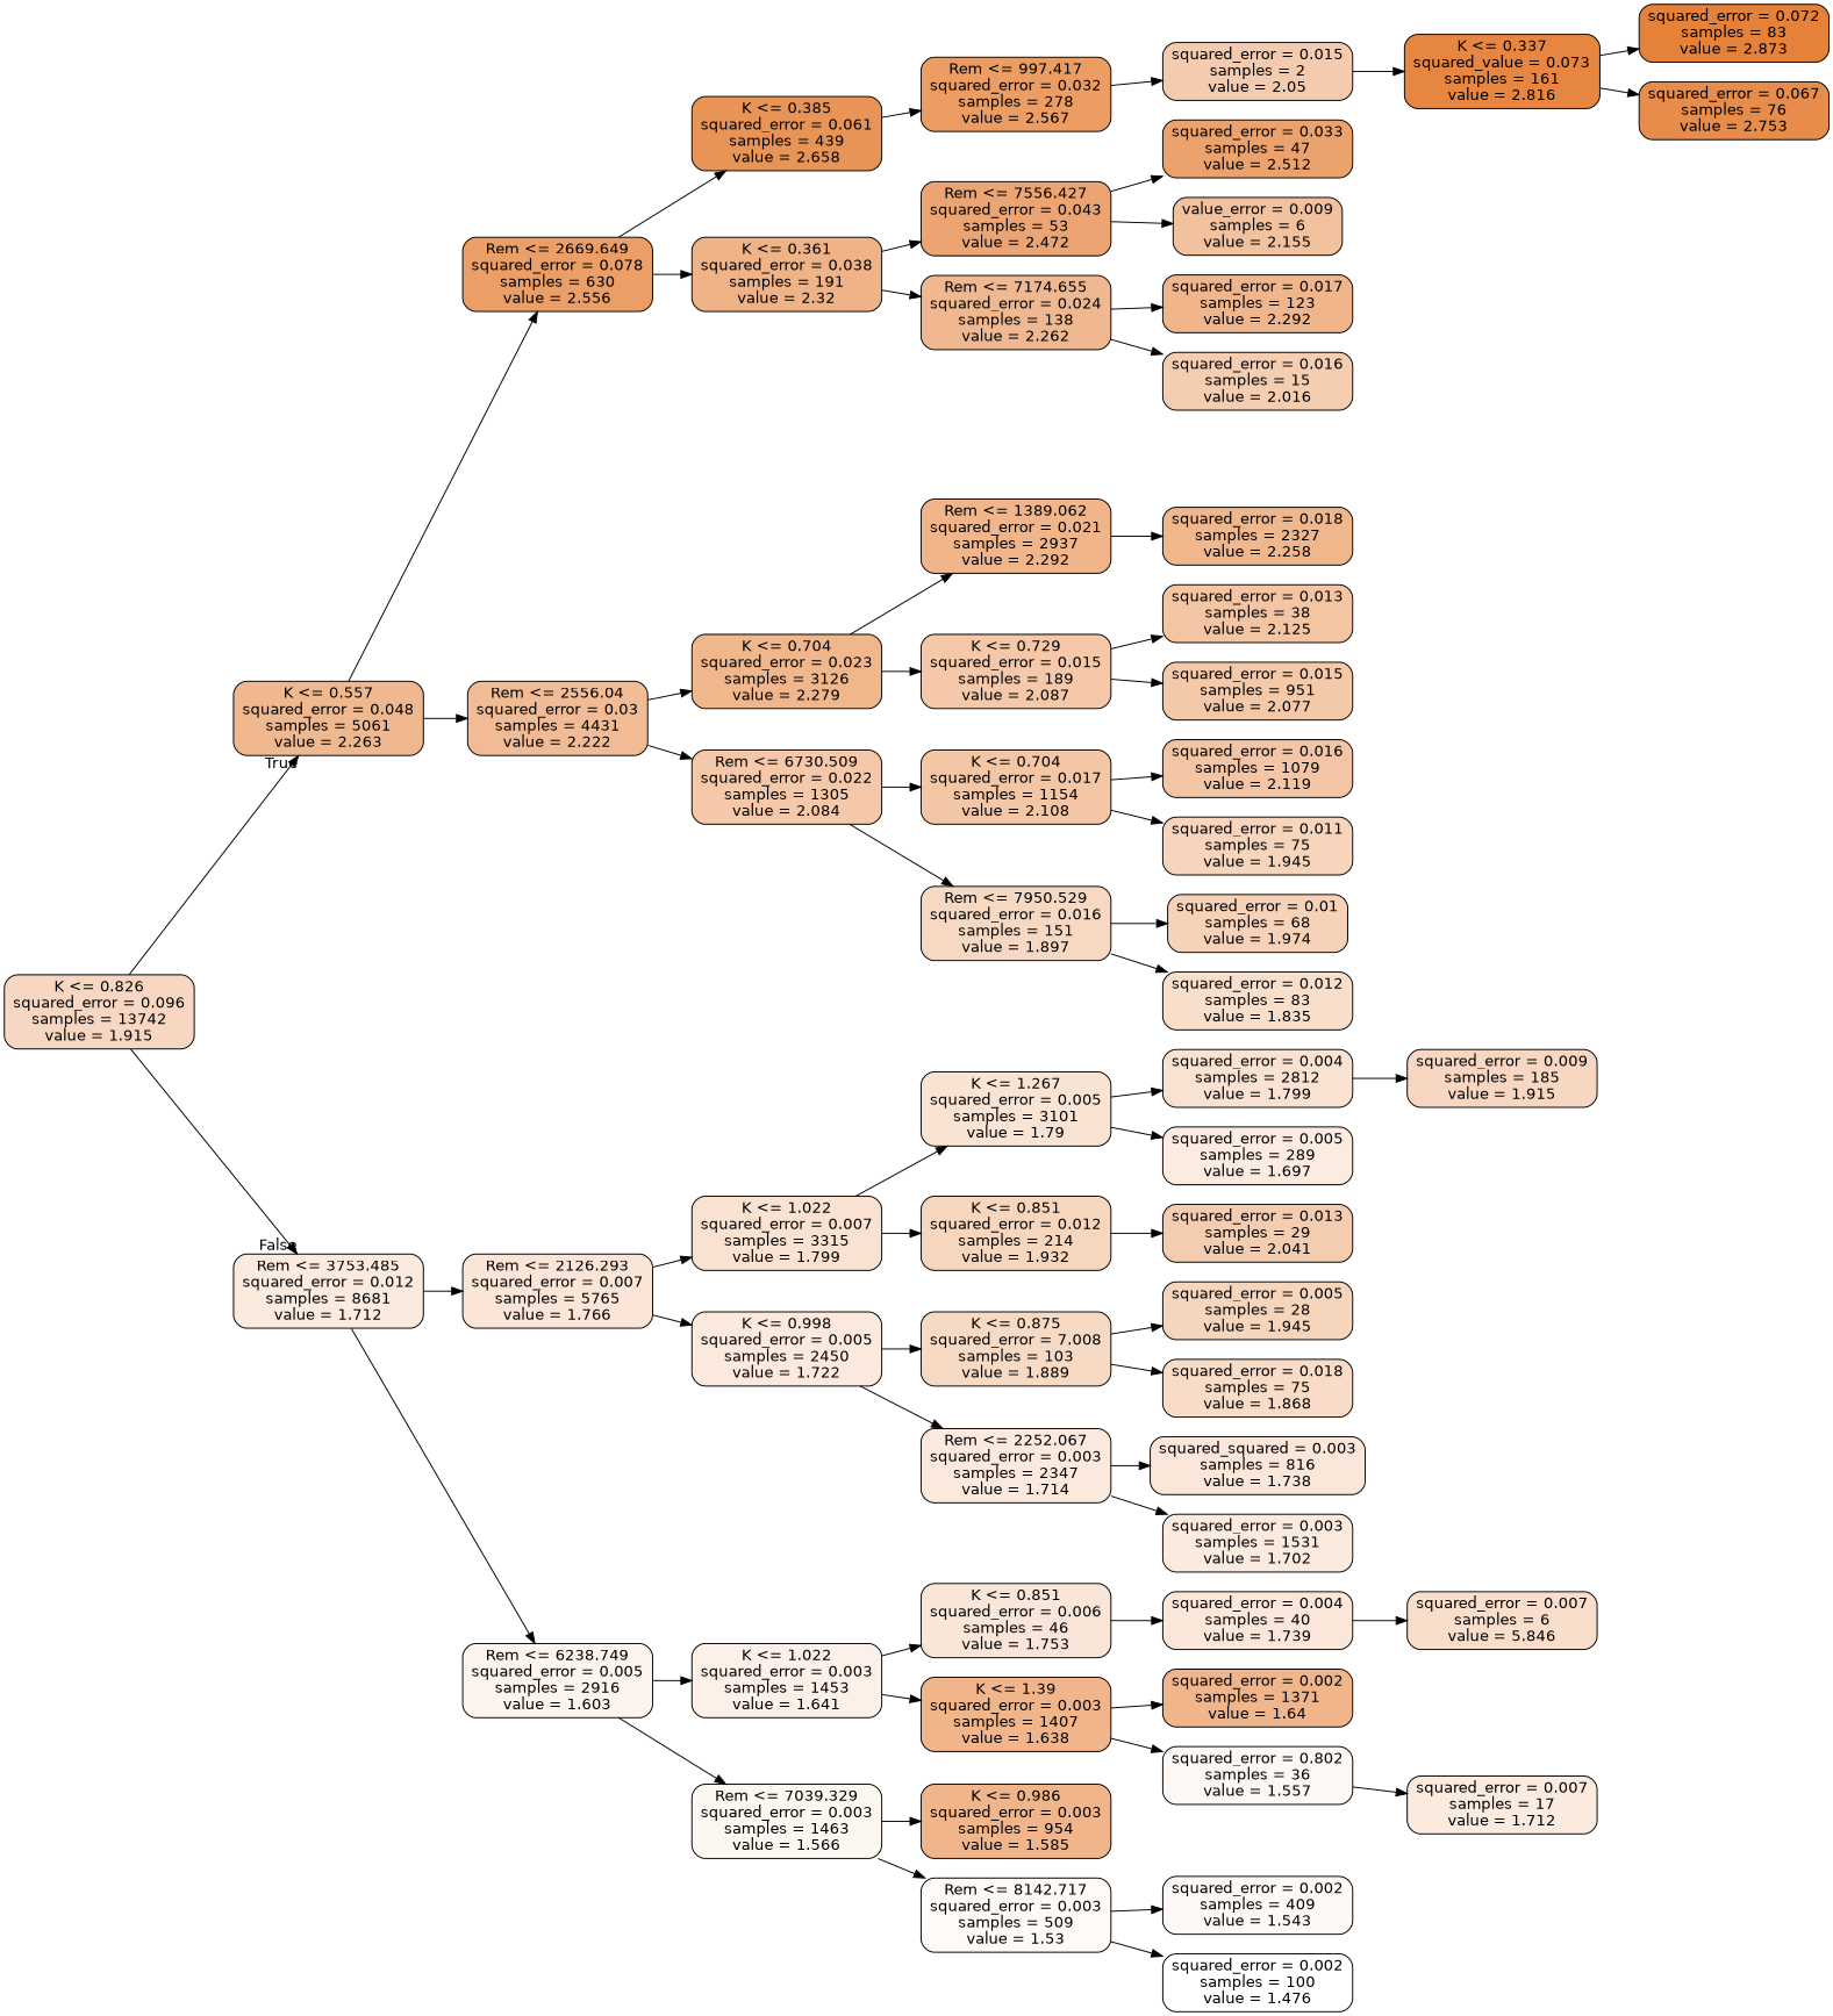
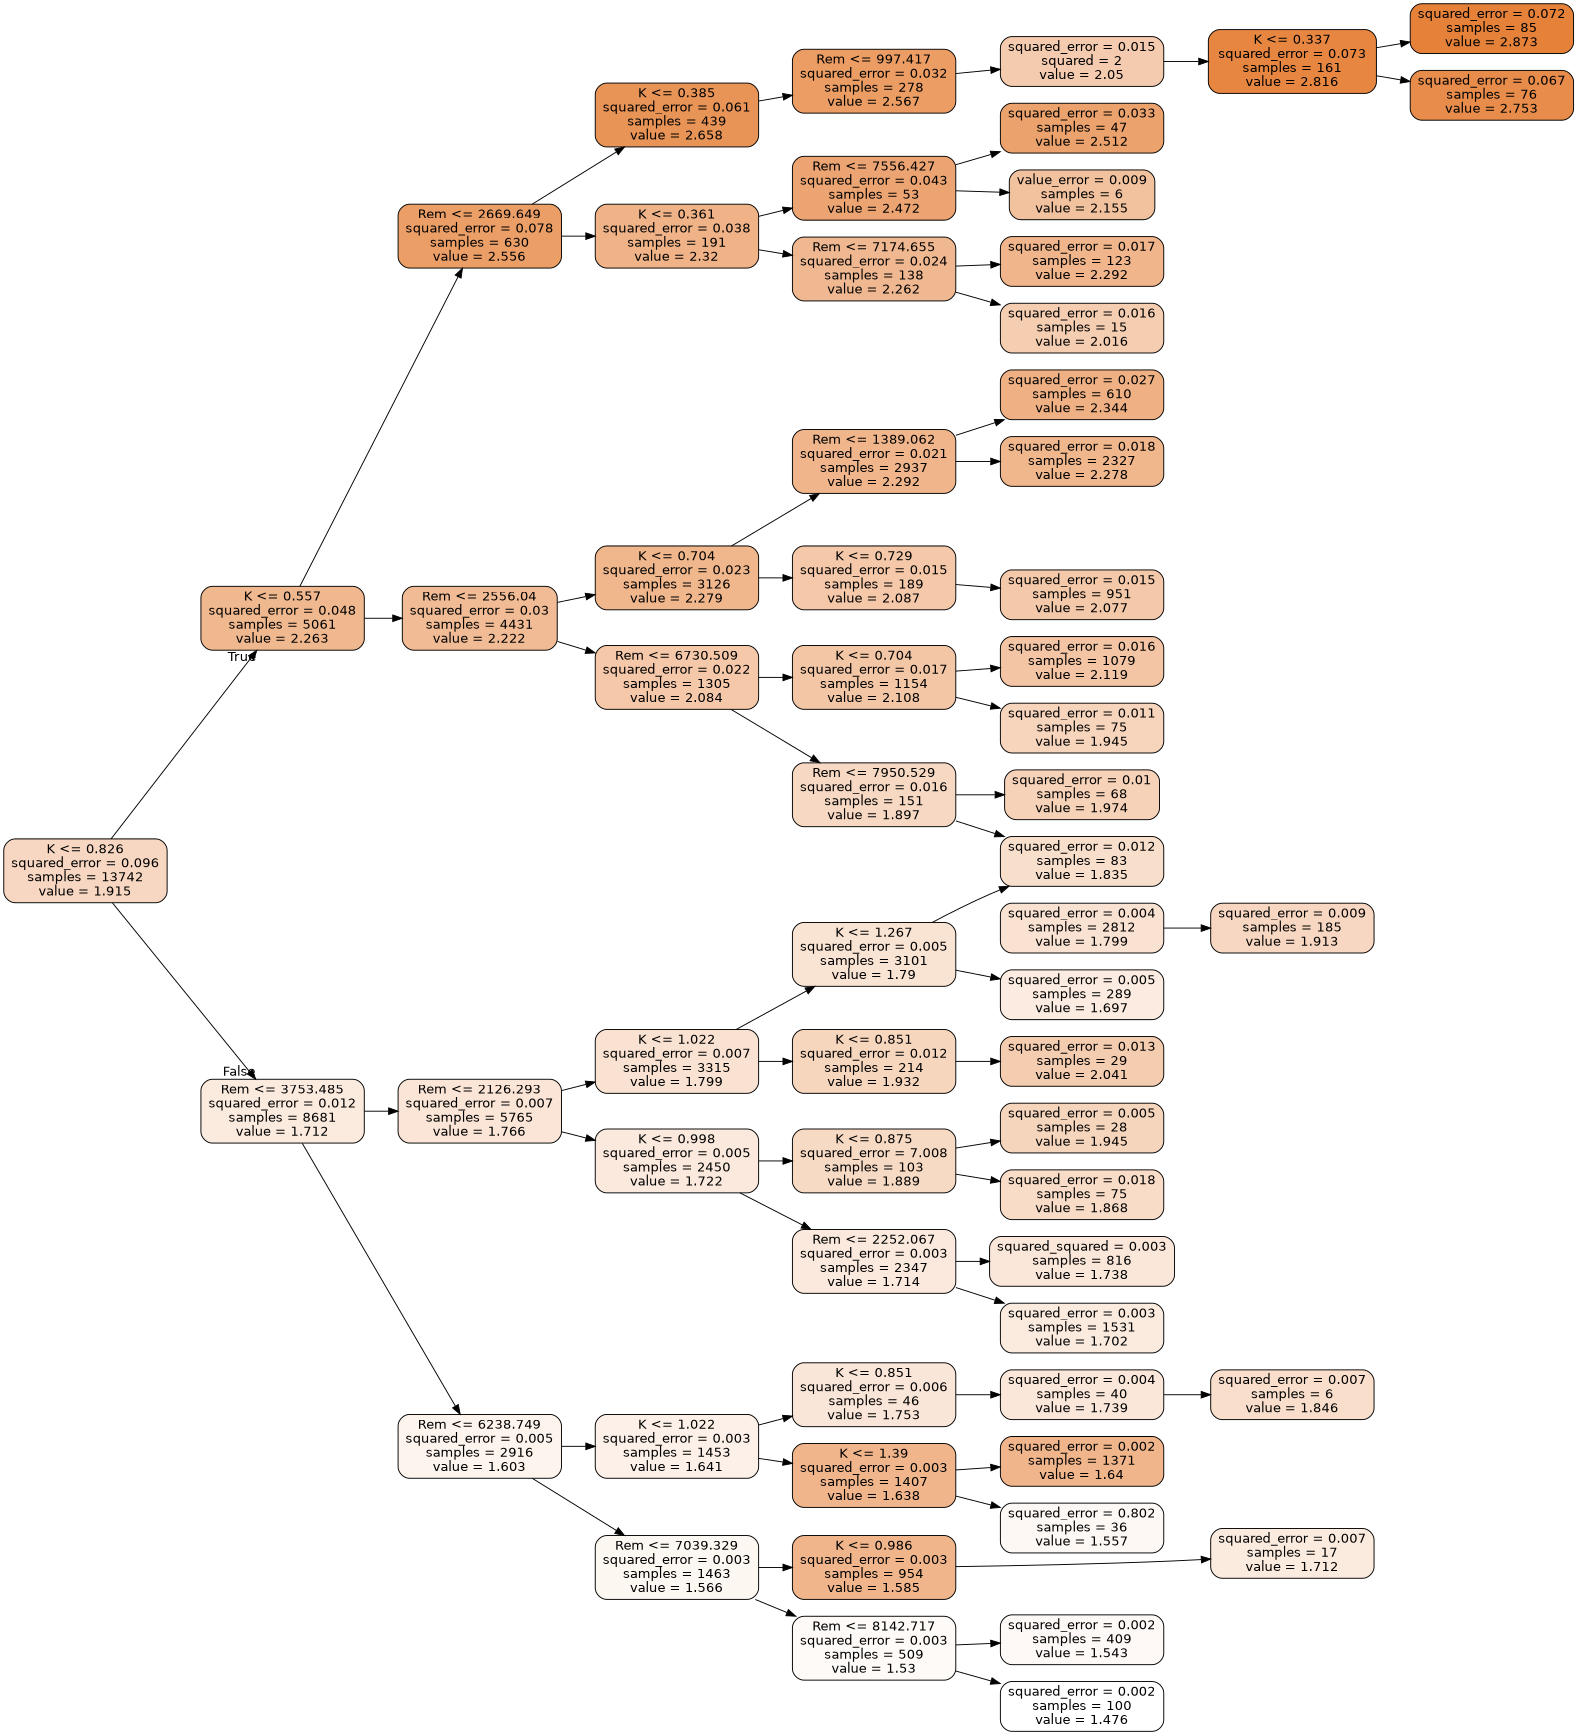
  digraph {
    rankdir=LR
    node [color=black fillcolor="#f0b58b" fontname=helvetica shape=box style="filled, rounded"]
    edge [fontname=helvetica]
    n1 [fillcolor="#f7d7c1" label="K <= 0.826\nsquared_error = 0.096\nsamples = 13742\nvalue = 1.915"]
    n2 [fillcolor="#f0b88f" label="K <= 0.557\nsquared_error = 0.048\nsamples = 5061\nvalue = 2.263"]
    n3 [fillcolor="#fbeade" label="Rem <= 3753.485\nsquared_error = 0.012\nsamples = 8681\nvalue = 1.712"]
    n4 [fillcolor="#eb9e66" label="Rem <= 2669.649\nsquared_error = 0.078\nsamples = 630\nvalue = 2.556"]
    n5 [fillcolor="#f1bc95" label="Rem <= 2556.04\nsquared_error = 0.03\nsamples = 4431\nvalue = 2.222"]
    n6 [fillcolor="#fae5d6" label="Rem <= 2126.293\nsquared_error = 0.007\nsamples = 5765\nvalue = 1.766"]
    n7 [fillcolor="#fdf4ed" label="Rem <= 6238.749\nsquared_error = 0.005\nsamples = 2916\nvalue = 1.603"]
    n8 [fillcolor="#e99457" label="K <= 0.385\nsquared_error = 0.061\nsamples = 439\nvalue = 2.658"]
    n9 [fillcolor="#efb387" label="K <= 0.361\nsquared_error = 0.038\nsamples = 191\nvalue = 2.32"]
    n10 [fillcolor="#f0b78d" label="K <= 0.704\nsquared_error = 0.023\nsamples = 3126\nvalue = 2.279"]
    n11 [fillcolor="#f4c8a9" label="Rem <= 6730.509\nsquared_error = 0.022\nsamples = 1305\nvalue = 2.084"]
    n12 [fillcolor="#eb9d64" label="Rem <= 997.417\nsquared_error = 0.032\nsamples = 278\nvalue = 2.567"]
    n13 [fillcolor="#eca572" label="Rem <= 7556.427\nsquared_error = 0.043\nsamples = 53\nvalue = 2.472"]
    n14 [fillcolor="#f0b890" label="Rem <= 7174.655\nsquared_error = 0.024\nsamples = 138\nvalue = 2.262"]
-   n15 [fillcolor="#e68641" label="K <= 0.337\nsquared_value = 0.073\nsamples = 161\nvalue = 2.816"]
-   n16 [fillcolor="#e58139" label="squared_error = 0.072\nsamples = 83\nvalue = 2.873"]
+   n15 [fillcolor="#e68641" label="K <= 0.337\nsquared_error = 0.073\nsamples = 161\nvalue = 2.816"]
+   n16 [fillcolor="#e58139" label="squared_error = 0.072\nsamples = 85\nvalue = 2.873"]
    n17 [fillcolor="#e78c4a" label="squared_error = 0.067\nsamples = 76\nvalue = 2.753"]
-   n18 [fillcolor="#f4cbae" label="squared_error = 0.015\nsamples = 2\nvalue = 2.05"]
+   n18 [fillcolor="#f4cbae" label="squared_error = 0.015\nsquared = 2\nvalue = 2.05"]
    n19 [fillcolor="#eca26c" label="squared_error = 0.033\nsamples = 47\nvalue = 2.512"]
    n20 [fillcolor="#f2c29f" label="value_error = 0.009\nsamples = 6\nvalue = 2.155"]
    n21 [label="squared_error = 0.017\nsamples = 123\nvalue = 2.292"]
    n22 [fillcolor="#f5ceb2" label="squared_error = 0.016\nsamples = 15\nvalue = 2.016"]
    n23 [label="Rem <= 1389.062\nsquared_error = 0.021\nsamples = 2937\nvalue = 2.292"]
    n24 [fillcolor="#f4c8a8" label="K <= 0.729\nsquared_error = 0.015\nsamples = 189\nvalue = 2.087"]
    n25 [fillcolor="#f3c6a5" label="K <= 0.704\nsquared_error = 0.017\nsamples = 1154\nvalue = 2.108"]
    n26 [fillcolor="#f7d9c3" label="Rem <= 7950.529\nsquared_error = 0.016\nsamples = 151\nvalue = 1.897"]
-   n28 [fillcolor="#f0b78d" label="squared_error = 0.018\nsamples = 2327\nvalue = 2.258"]
-   n29 [fillcolor="#f3c5a3" label="squared_error = 0.013\nsamples = 38\nvalue = 2.125"]
+   n27 [fillcolor="#efb184" label="squared_error = 0.027\nsamples = 610\nvalue = 2.344"]
+   n28 [fillcolor="#f0b78d" label="squared_error = 0.018\nsamples = 2327\nvalue = 2.278"]
    n30 [fillcolor="#f4c9aa" label="squared_error = 0.015\nsamples = 951\nvalue = 2.077"]
    n31 [fillcolor="#f3c5a4" label="squared_error = 0.016\nsamples = 1079\nvalue = 2.119"]
    n32 [fillcolor="#f6d5bc" label="squared_error = 0.011\nsamples = 75\nvalue = 1.945"]
    n33 [fillcolor="#f6d2b8" label="squared_error = 0.01\nsamples = 68\nvalue = 1.974"]
    n34 [fillcolor="#f8dfcc" label="squared_error = 0.012\nsamples = 83\nvalue = 1.835"]
    n35 [fillcolor="#f9e2d1" label="K <= 1.022\nsquared_error = 0.007\nsamples = 3315\nvalue = 1.799"]
    n36 [fillcolor="#fae9dc" label="K <= 0.998\nsquared_error = 0.005\nsamples = 2450\nvalue = 1.722"]
    n37 [fillcolor="#fcf0e8" label="K <= 1.022\nsquared_error = 0.003\nsamples = 1453\nvalue = 1.641"]
    n38 [fillcolor="#fdf7f2" label="Rem <= 7039.329\nsquared_error = 0.003\nsamples = 1463\nvalue = 1.566"]
    n39 [fillcolor="#f7d6be" label="K <= 0.851\nsquared_error = 0.012\nsamples = 214\nvalue = 1.932"]
    n40 [fillcolor="#f9e3d3" label="K <= 1.267\nsquared_error = 0.005\nsamples = 3101\nvalue = 1.79"]
    n41 [fillcolor="#f7dac4" label="K <= 0.875\nsquared_error = 7.008\nsamples = 103\nvalue = 1.889"]
    n42 [fillcolor="#fbe9dd" label="Rem <= 2252.067\nsquared_error = 0.003\nsamples = 2347\nvalue = 1.714"]
    n43 [fillcolor="#f4ccaf" label="squared_error = 0.013\nsamples = 29\nvalue = 2.041"]
    n44 [fillcolor="#f9e2d1" label="squared_error = 0.004\nsamples = 2812\nvalue = 1.799"]
    n45 [fillcolor="#fbebe0" label="squared_error = 0.005\nsamples = 289\nvalue = 1.697"]
-   n46 [fillcolor="#f7d7c1" label="squared_error = 0.009\nsamples = 185\nvalue = 1.915"]
+   n46 [fillcolor="#f7d7c1" label="squared_error = 0.009\nsamples = 185\nvalue = 1.913"]
    n47 [fillcolor="#f6d5bd" label="squared_error = 0.005\nsamples = 28\nvalue = 1.945"]
    n48 [fillcolor="#f8dcc7" label="squared_error = 0.018\nsamples = 75\nvalue = 1.868"]
    n49 [fillcolor="#fae7da" label="squared_squared = 0.003\nsamples = 816\nvalue = 1.738"]
    n50 [fillcolor="#fbebdf" label="squared_error = 0.003\nsamples = 1531\nvalue = 1.702"]
    n51 [fillcolor="#fae6d8" label="K <= 0.851\nsquared_error = 0.006\nsamples = 46\nvalue = 1.753"]
    n52 [label="K <= 1.39\nsquared_error = 0.003\nsamples = 1407\nvalue = 1.638"]
    n53 [label="K <= 0.986\nsquared_error = 0.003\nsamples = 954\nvalue = 1.585"]
    n54 [fillcolor="#fefaf7" label="Rem <= 8142.717\nsquared_error = 0.003\nsamples = 509\nvalue = 1.53"]
    n55 [fillcolor="#fae7da" label="squared_error = 0.004\nsamples = 40\nvalue = 1.739"]
    n56 [label="squared_error = 0.002\nsamples = 1371\nvalue = 1.64"]
    n57 [fillcolor="#fdf8f4" label="squared_error = 0.802\nsamples = 36\nvalue = 1.557"]
-   n58 [fillcolor="#f8decb" label="squared_error = 0.007\nsamples = 6\nvalue = 5.846"]
+   n58 [fillcolor="#f8decb" label="squared_error = 0.007\nsamples = 6\nvalue = 1.846"]
    n59 [fillcolor="#fbeade" label="squared_error = 0.007\nsamples = 17\nvalue = 1.712"]
    n60 [fillcolor="#fef9f6" label="squared_error = 0.002\nsamples = 409\nvalue = 1.543"]
    n61 [fillcolor="#ffffff" label="squared_error = 0.002\nsamples = 100\nvalue = 1.476"]
    n1 -> n2 [headlabel=True labelangle=45 labeldistance=2.5]
    n1 -> n3 [headlabel=False labelangle=-45 labeldistance=2.5]
    n2 -> n4
    n2 -> n5
    n3 -> n6
    n3 -> n7
    n4 -> n8
    n4 -> n9
    n5 -> n10
    n5 -> n11
    n6 -> n35
    n6 -> n36
    n7 -> n37
    n7 -> n38
    n8 -> n12
    n9 -> n13
    n9 -> n14
    n10 -> n23
    n10 -> n24
    n11 -> n25
    n11 -> n26
    n12 -> n18
    n13 -> n19
    n13 -> n20
    n14 -> n21
    n14 -> n22
    n15 -> n16
    n15 -> n17
    n18 -> n15
+   n23 -> n27
    n23 -> n28
-   n24 -> n29
    n24 -> n30
    n25 -> n31
    n25 -> n32
    n26 -> n33
    n26 -> n34
    n35 -> n39
    n35 -> n40
    n36 -> n41
    n36 -> n42
    n37 -> n51
    n37 -> n52
    n38 -> n53
    n38 -> n54
    n39 -> n43
-   n40 -> n44
+   n40 -> n34
    n40 -> n45
    n41 -> n47
    n41 -> n48
    n42 -> n49
    n42 -> n50
    n44 -> n46
    n51 -> n55
    n52 -> n56
    n52 -> n57
-   n57 -> n59
+   n53 -> n59
    n54 -> n60
    n54 -> n61
    n55 -> n58
  }
